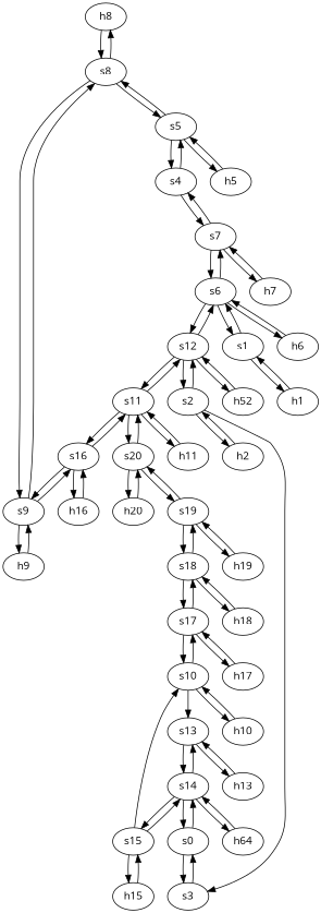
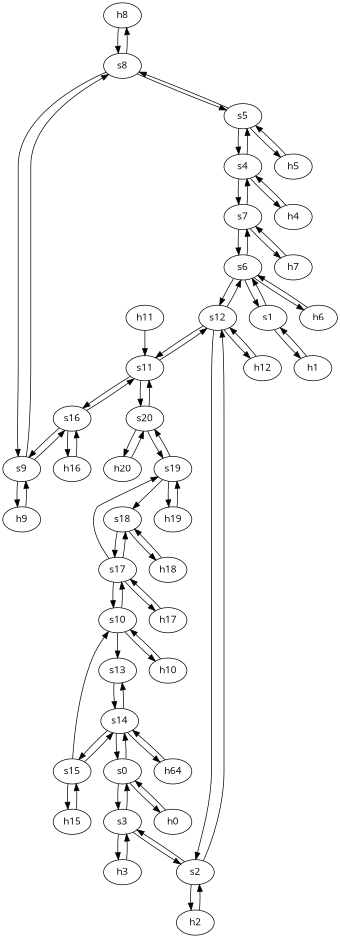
  strict digraph {
    fontname="Open Sans"
    node [fontname="Open Sans" type=host]
    edge [capacity="1Gbps" cost=1 dst_port=1 fontname="Open Sans" src_port=1]
    h8 [ip="111.0.8.8" mac="00:00:00:00:8:8"]
    s8 [type=switch]
    s9 [type=switch]
    s5 [type=switch]
    h9 [ip="111.0.9.9" mac="00:00:00:00:9:9"]
    s16 [type=switch]
    s4 [type=switch]
    h5 [ip="111.0.5.5" mac="00:00:00:00:5:5"]
    s11 [type=switch]
    h16 [ip="111.0.16.16" mac="00:00:00:00:16:16"]
    h2 [ip="111.0.2.2" mac="00:00:00:00:2:2"]
    s2 [type=switch]
    s3 [type=switch]
    s12 [type=switch]
+   h3 [ip="111.0.3.3" mac="00:00:00:00:3:3"]
    s0 [type=switch]
    s6 [type=switch]
-   h12 [ip="111.0.12.12" mac="00:00:00:00:12:12" label=h52]
+   h12 [ip="111.0.12.12" mac="00:00:00:00:12:12"]
+   h0 [ip="111.0.0.0" mac="00:00:00:00:0:0"]
    s14 [type=switch]
    s13 [type=switch]
    s15 [type=switch]
    n23 [ip="111.0.14.14" label=h64 mac="00:00:00:00:14:14"]
    h1 [ip="111.0.1.1" mac="00:00:00:00:1:1"]
    s1 [type=switch]
    h6 [ip="111.0.6.6" mac="00:00:00:00:6:6"]
    s7 [type=switch]
    h7 [ip="111.0.7.7" mac="00:00:00:00:7:7"]
+   h4 [ip="111.0.4.4" mac="00:00:00:00:4:4"]
    s20 [type=switch]
    h11 [ip="111.0.11.11" mac="00:00:00:00:11:11"]
-   h13 [ip="111.0.13.13" mac="00:00:00:00:13:13"]
    s10 [type=switch]
    h15 [ip="111.0.15.15" mac="00:00:00:00:15:15"]
    h20 [ip="111.0.20.20" mac="00:00:00:00:20:20"]
    s19 [type=switch]
    s18 [type=switch]
    h19 [ip="111.0.19.19" mac="00:00:00:00:19:19"]
    s17 [type=switch]
    h18 [ip="111.0.18.18" mac="00:00:00:00:18:18"]
    h17 [ip="111.0.17.17" mac="00:00:00:00:17:17"]
    h10 [ip="111.0.10.10" mac="00:00:00:00:10:10"]
    h8 -> s8
    s8 -> h8
    s8 -> s9 [dst_port=2 src_port=3]
    s8 -> s5 [dst_port=3 src_port=2]
    s9 -> s8 [dst_port=3 src_port=2]
    s9 -> h9
    s9 -> s16 [dst_port=2 src_port=3]
    s5 -> s8 [dst_port=2 src_port=3]
    s5 -> s4 [dst_port=2 src_port=2]
    s5 -> h5
    h9 -> s9
    s16 -> s9 [dst_port=3 src_port=2]
    s16 -> s11 [dst_port=2 src_port=3]
    s16 -> h16
    s4 -> s5 [dst_port=2 src_port=2]
    s4 -> s7 [dst_port=2 src_port=3]
+   s4 -> h4
    h5 -> s5
    s11 -> s16 [dst_port=3 src_port=2]
    s11 -> s12 [dst_port=4 src_port=3]
    s11 -> s20 [dst_port=2 src_port=4]
-   s11 -> h11
    h16 -> s16
    h2 -> s2
    s2 -> h2
    s2 -> s3 [dst_port=3 src_port=2]
    s2 -> s12 [dst_port=2 src_port=3]
+   s3 -> s2 [dst_port=2 src_port=3]
+   s3 -> h3
    s3 -> s0 [dst_port=2 src_port=2]
    s12 -> s11 [dst_port=3 src_port=4]
    s12 -> s2 [dst_port=3 src_port=2]
    s12 -> s6 [dst_port=3 src_port=3]
    s12 -> h12
+   h3 -> s3
    s0 -> s3 [dst_port=2 src_port=2]
+   s0 -> h0
    s0 -> s14 [dst_port=2 src_port=3]
    s6 -> s12 [dst_port=3 src_port=3]
    s6 -> s1 [dst_port=2 src_port=2]
    s6 -> h6
    s6 -> s7 [dst_port=3 src_port=4]
    h12 -> s12
+   h0 -> s0
    s14 -> s0 [dst_port=3 src_port=2]
    s14 -> s13 [dst_port=2 src_port=3]
    s14 -> s15 [dst_port=3 src_port=4]
    s14 -> n23
    s13 -> s14 [dst_port=3 src_port=2]
-   s13 -> h13
    s15 -> s14 [dst_port=4 src_port=3]
    s15 -> s10 [dst_port=3 src_port=2]
    s15 -> h15
    n23 -> s14
    h1 -> s1
    s1 -> s6 [dst_port=2 src_port=2]
    s1 -> h1
    h6 -> s6
    s7 -> s4 [dst_port=3 src_port=2]
    s7 -> s6 [dst_port=4 src_port=3]
    s7 -> h7
    h7 -> s7
+   h4 -> s4
    s20 -> s11 [dst_port=4 src_port=2]
    s20 -> h20
    s20 -> s19 [dst_port=3 src_port=3]
    h11 -> s11
-   h13 -> s13
    s10 -> s13 [dst_port=2 src_port=3]
    s10 -> s17 [dst_port=2 src_port=2]
    s10 -> h10
    h15 -> s15
    h20 -> s20
    s19 -> s20 [dst_port=3 src_port=3]
    s19 -> s18 [dst_port=3 src_port=2]
    s19 -> h19
-   s18 -> s19 [dst_port=2 src_port=3]
+   s17 -> s19 [dst_port=2 src_port=3]
    s18 -> s17 [dst_port=3 src_port=2]
    s18 -> h18
    h19 -> s19
    s17 -> s10 [dst_port=2 src_port=2]
    s17 -> s18 [dst_port=2 src_port=3]
    s17 -> h17
    h18 -> s18
    h17 -> s17
    h10 -> s10
  }
